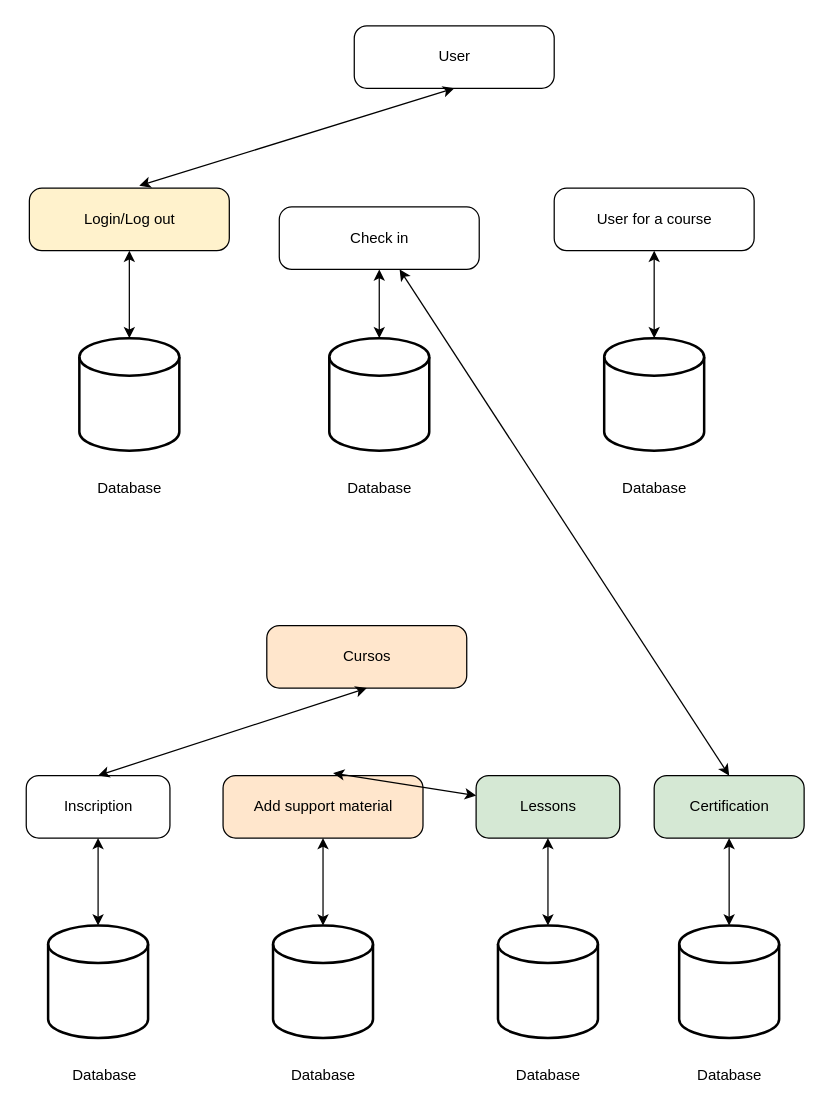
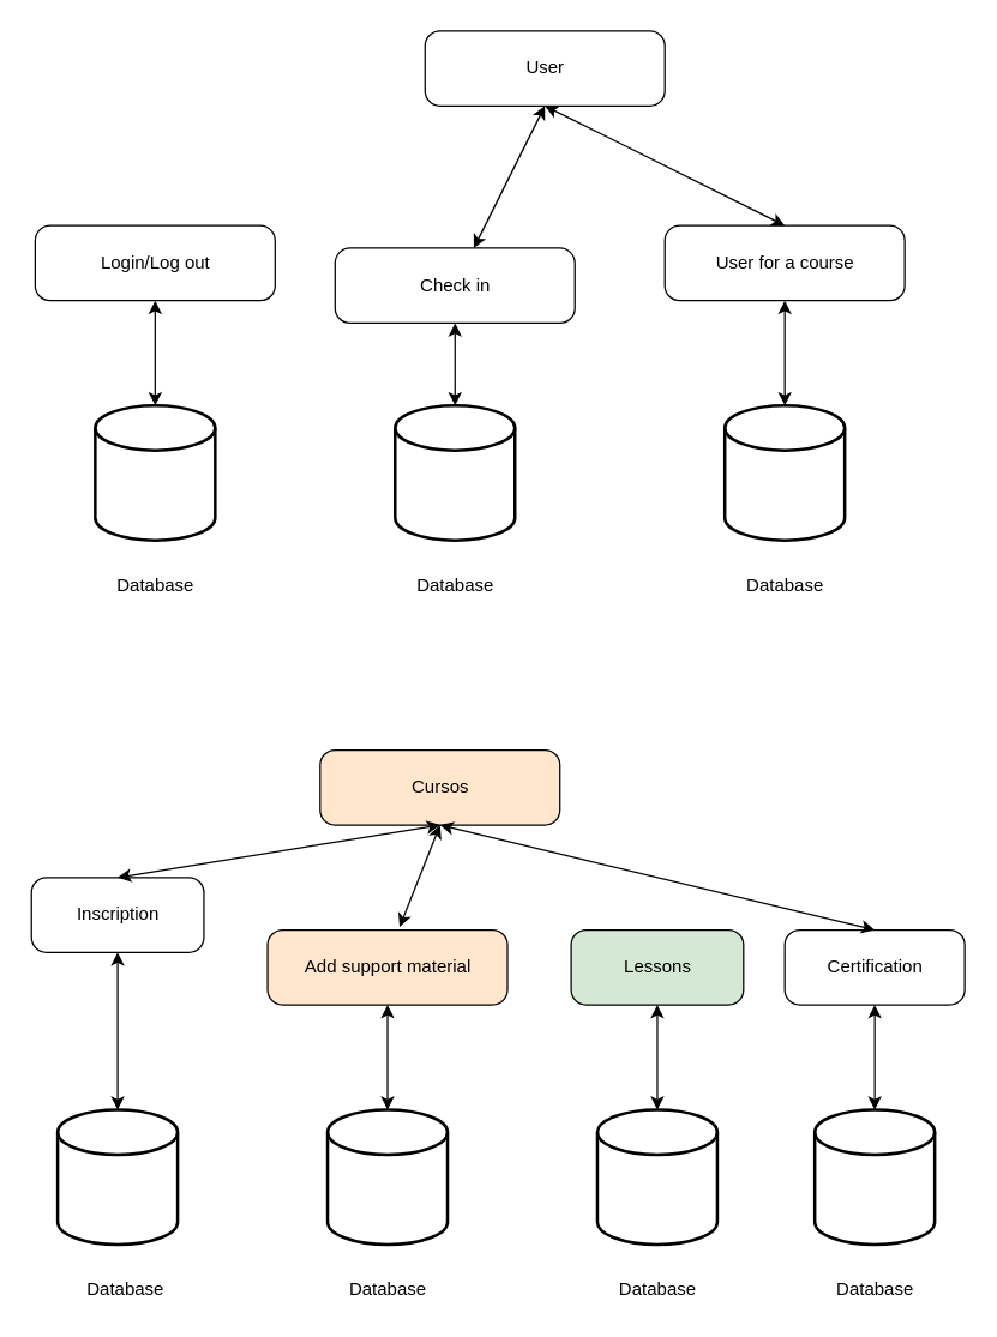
  <mxCell id="0" />
  <mxCell id="1" parent="0" />
  <mxCell id="2" value="User" style="html=1;dashed=0;rounded=1;absoluteArcSize=1;arcSize=20;verticalAlign=middle;align=center;" parent="1" vertex="1"><mxGeometry x="283" y="20" width="160" height="50" as="geometry" /></mxCell>
- <mxCell id="3" value="Login/Log out" style="html=1;dashed=0;rounded=1;absoluteArcSize=1;arcSize=20;verticalAlign=middle;align=center;fillColor=#fff2cc;" parent="1" vertex="1"><mxGeometry x="23" y="150" width="160" height="50" as="geometry" /></mxCell>
+ <mxCell id="3" value="Login/Log out" style="html=1;dashed=0;rounded=1;absoluteArcSize=1;arcSize=20;verticalAlign=middle;align=center;" parent="1" vertex="1"><mxGeometry x="23" y="150" width="160" height="50" as="geometry" /></mxCell>
  <mxCell id="4" value="Check in" style="html=1;dashed=0;rounded=1;absoluteArcSize=1;arcSize=20;verticalAlign=middle;align=center;" parent="1" vertex="1"><mxGeometry x="223" y="165" width="160" height="50" as="geometry" /></mxCell>
  <mxCell id="5" value="User for a course" style="html=1;dashed=0;rounded=1;absoluteArcSize=1;arcSize=20;verticalAlign=middle;align=center;" parent="1" vertex="1"><mxGeometry x="443" y="150" width="160" height="50" as="geometry" /></mxCell>
- <mxCell id="6" value="" style="endArrow=classic;startArrow=classic;html=1;exitX=0.55;exitY=-0.04;exitDx=0;exitDy=0;exitPerimeter=0;entryX=0.5;entryY=1;entryDx=0;entryDy=0;" parent="1" source="3" target="2" edge="1"><mxGeometry width="50" height="50" relative="1" as="geometry"><mxPoint x="133" y="130" as="sourcePoint" /><mxPoint x="283" y="80" as="targetPoint" /></mxGeometry></mxCell>
+ <mxCell id="7" value="" style="endArrow=classic;startArrow=classic;html=1;entryX=0.5;entryY=1;entryDx=0;entryDy=0;" parent="1" source="4" target="2" edge="1"><mxGeometry width="50" height="50" relative="1" as="geometry"><mxPoint x="203" y="203" as="sourcePoint" /><mxPoint x="315" y="100" as="targetPoint" /></mxGeometry></mxCell>
+ <mxCell id="8" value="" style="endArrow=classic;startArrow=classic;html=1;entryX=0.5;entryY=1;entryDx=0;entryDy=0;exitX=0.5;exitY=0;exitDx=0;exitDy=0;" parent="1" source="5" target="2" edge="1"><mxGeometry width="50" height="50" relative="1" as="geometry"><mxPoint x="403" y="173" as="sourcePoint" /><mxPoint x="515" y="70" as="targetPoint" /></mxGeometry></mxCell>
  <mxCell id="9" value="" style="strokeWidth=2;html=1;shape=mxgraph.flowchart.database;whiteSpace=wrap;" parent="1" vertex="1"><mxGeometry x="63" y="270" width="80" height="90" as="geometry" /></mxCell>
  <mxCell id="10" value="" style="endArrow=classic;startArrow=classic;html=1;entryX=0.5;entryY=1;entryDx=0;entryDy=0;exitX=0.5;exitY=0;exitDx=0;exitDy=0;exitPerimeter=0;" parent="1" source="9" target="3" edge="1"><mxGeometry width="50" height="50" relative="1" as="geometry"><mxPoint x="183" y="300" as="sourcePoint" /><mxPoint x="233" y="250" as="targetPoint" /></mxGeometry></mxCell>
  <mxCell id="11" value="" style="strokeWidth=2;html=1;shape=mxgraph.flowchart.database;whiteSpace=wrap;" parent="1" vertex="1"><mxGeometry x="263" y="270" width="80" height="90" as="geometry" /></mxCell>
  <mxCell id="12" value="" style="endArrow=classic;startArrow=classic;html=1;exitX=0.5;exitY=0;exitDx=0;exitDy=0;exitPerimeter=0;entryX=0.5;entryY=1;entryDx=0;entryDy=0;" parent="1" source="11" target="4" edge="1"><mxGeometry width="50" height="50" relative="1" as="geometry"><mxPoint x="383" y="300" as="sourcePoint" /><mxPoint x="313" y="230" as="targetPoint" /></mxGeometry></mxCell>
  <mxCell id="13" value="" style="strokeWidth=2;html=1;shape=mxgraph.flowchart.database;whiteSpace=wrap;" parent="1" vertex="1"><mxGeometry x="483" y="270" width="80" height="90" as="geometry" /></mxCell>
  <mxCell id="14" value="" style="endArrow=classic;startArrow=classic;html=1;exitX=0.5;exitY=0;exitDx=0;exitDy=0;exitPerimeter=0;entryX=0.5;entryY=1;entryDx=0;entryDy=0;" parent="1" source="13" target="5" edge="1"><mxGeometry width="50" height="50" relative="1" as="geometry"><mxPoint x="613" y="300" as="sourcePoint" /><mxPoint x="553" y="230" as="targetPoint" /></mxGeometry></mxCell>
  <mxCell id="15" value="Database" style="text;html=1;align=center;verticalAlign=middle;resizable=0;points=[];autosize=1;" parent="1" vertex="1"><mxGeometry x="68" y="380" width="70" height="20" as="geometry" /></mxCell>
  <mxCell id="16" value="Database" style="text;html=1;align=center;verticalAlign=middle;resizable=0;points=[];autosize=1;" parent="1" vertex="1"><mxGeometry x="268" y="380" width="70" height="20" as="geometry" /></mxCell>
  <mxCell id="17" value="Database" style="text;html=1;align=center;verticalAlign=middle;resizable=0;points=[];autosize=1;" parent="1" vertex="1"><mxGeometry x="488" y="380" width="70" height="20" as="geometry" /></mxCell>
  <mxCell id="18" value="Cursos" style="html=1;dashed=0;rounded=1;absoluteArcSize=1;arcSize=20;verticalAlign=middle;align=center;fillColor=#ffe6cc;" parent="1" vertex="1"><mxGeometry x="213" y="500" width="160" height="50" as="geometry" /></mxCell>
  <mxCell id="19" value="Add support material" style="html=1;dashed=0;rounded=1;absoluteArcSize=1;arcSize=20;verticalAlign=middle;align=center;fillColor=#ffe6cc;" parent="1" vertex="1"><mxGeometry x="178" y="620" width="160" height="50" as="geometry" /></mxCell>
  <mxCell id="20" value="Lessons" style="html=1;dashed=0;rounded=1;absoluteArcSize=1;arcSize=20;verticalAlign=middle;align=center;fillColor=#d5e8d4;" parent="1" vertex="1"><mxGeometry x="380.5" y="620" width="115" height="50" as="geometry" /></mxCell>
- <mxCell id="21" value="Certification" style="html=1;dashed=0;rounded=1;absoluteArcSize=1;arcSize=20;verticalAlign=middle;align=center;fillColor=#d5e8d4;" parent="1" vertex="1"><mxGeometry x="523" y="620" width="120" height="50" as="geometry" /></mxCell>
- <mxCell id="22" value="" style="endArrow=classic;startArrow=classic;html=1;exitX=0.55;exitY=-0.04;exitDx=0;exitDy=0;exitPerimeter=0;" parent="1" source="19" target="20" edge="1"><mxGeometry width="50" height="50" relative="1" as="geometry"><mxPoint x="123" y="610" as="sourcePoint" /><mxPoint x="273" y="560" as="targetPoint" /></mxGeometry></mxCell>
- <mxCell id="23" value="" style="endArrow=classic;startArrow=classic;html=1;exitX=0.5;exitY=0;exitDx=0;exitDy=0;" parent="1" source="21" target="4" edge="1"><mxGeometry width="50" height="50" relative="1" as="geometry"><mxPoint x="393" y="653" as="sourcePoint" /><mxPoint x="505" y="550" as="targetPoint" /></mxGeometry></mxCell>
+ <mxCell id="21" value="Certification" style="html=1;dashed=0;rounded=1;absoluteArcSize=1;arcSize=20;verticalAlign=middle;align=center;" parent="1" vertex="1"><mxGeometry x="523" y="620" width="120" height="50" as="geometry" /></mxCell>
+ <mxCell id="22" value="" style="endArrow=classic;startArrow=classic;html=1;exitX=0.55;exitY=-0.04;exitDx=0;exitDy=0;exitPerimeter=0;entryX=0.5;entryY=1;entryDx=0;entryDy=0;" parent="1" source="19" target="18" edge="1"><mxGeometry width="50" height="50" relative="1" as="geometry"><mxPoint x="123" y="610" as="sourcePoint" /><mxPoint x="273" y="560" as="targetPoint" /></mxGeometry></mxCell>
+ <mxCell id="23" value="" style="endArrow=classic;startArrow=classic;html=1;entryX=0.5;entryY=1;entryDx=0;entryDy=0;exitX=0.5;exitY=0;exitDx=0;exitDy=0;" parent="1" source="21" target="18" edge="1"><mxGeometry width="50" height="50" relative="1" as="geometry"><mxPoint x="393" y="653" as="sourcePoint" /><mxPoint x="505" y="550" as="targetPoint" /></mxGeometry></mxCell>
  <mxCell id="24" value="" style="strokeWidth=2;html=1;shape=mxgraph.flowchart.database;whiteSpace=wrap;" parent="1" vertex="1"><mxGeometry x="218" y="740" width="80" height="90" as="geometry" /></mxCell>
  <mxCell id="25" value="" style="endArrow=classic;startArrow=classic;html=1;entryX=0.5;entryY=1;entryDx=0;entryDy=0;exitX=0.5;exitY=0;exitDx=0;exitDy=0;exitPerimeter=0;" parent="1" source="24" target="19" edge="1"><mxGeometry width="50" height="50" relative="1" as="geometry"><mxPoint x="283" y="770" as="sourcePoint" /><mxPoint x="333" y="720" as="targetPoint" /></mxGeometry></mxCell>
  <mxCell id="26" value="" style="strokeWidth=2;html=1;shape=mxgraph.flowchart.database;whiteSpace=wrap;" parent="1" vertex="1"><mxGeometry x="398" y="740" width="80" height="90" as="geometry" /></mxCell>
  <mxCell id="27" value="" style="endArrow=classic;startArrow=classic;html=1;exitX=0.5;exitY=0;exitDx=0;exitDy=0;exitPerimeter=0;entryX=0.5;entryY=1;entryDx=0;entryDy=0;" parent="1" source="26" target="20" edge="1"><mxGeometry width="50" height="50" relative="1" as="geometry"><mxPoint x="483" y="770" as="sourcePoint" /><mxPoint x="413" y="700" as="targetPoint" /></mxGeometry></mxCell>
  <mxCell id="28" value="" style="strokeWidth=2;html=1;shape=mxgraph.flowchart.database;whiteSpace=wrap;" parent="1" vertex="1"><mxGeometry x="543" y="740" width="80" height="90" as="geometry" /></mxCell>
  <mxCell id="29" value="" style="endArrow=classic;startArrow=classic;html=1;exitX=0.5;exitY=0;exitDx=0;exitDy=0;exitPerimeter=0;entryX=0.5;entryY=1;entryDx=0;entryDy=0;" parent="1" source="28" target="21" edge="1"><mxGeometry width="50" height="50" relative="1" as="geometry"><mxPoint x="713" y="770" as="sourcePoint" /><mxPoint x="653" y="700" as="targetPoint" /></mxGeometry></mxCell>
  <mxCell id="30" value="Database" style="text;html=1;align=center;verticalAlign=middle;resizable=0;points=[];autosize=1;" parent="1" vertex="1"><mxGeometry x="223" y="850" width="70" height="20" as="geometry" /></mxCell>
  <mxCell id="31" value="Database" style="text;html=1;align=center;verticalAlign=middle;resizable=0;points=[];autosize=1;" parent="1" vertex="1"><mxGeometry x="403" y="850" width="70" height="20" as="geometry" /></mxCell>
  <mxCell id="32" value="Database" style="text;html=1;align=center;verticalAlign=middle;resizable=0;points=[];autosize=1;" parent="1" vertex="1"><mxGeometry x="548" y="850" width="70" height="20" as="geometry" /></mxCell>
- <mxCell id="33" value="Inscription" style="html=1;dashed=0;rounded=1;absoluteArcSize=1;arcSize=20;verticalAlign=middle;align=center;" parent="1" vertex="1"><mxGeometry x="20.5" y="620" width="115" height="50" as="geometry" /></mxCell>
+ <mxCell id="33" value="Inscription" style="html=1;dashed=0;rounded=1;absoluteArcSize=1;arcSize=20;verticalAlign=middle;align=center;" parent="1" vertex="1"><mxGeometry x="20.5" y="585" width="115" height="50" as="geometry" /></mxCell>
  <mxCell id="34" value="" style="strokeWidth=2;html=1;shape=mxgraph.flowchart.database;whiteSpace=wrap;" parent="1" vertex="1"><mxGeometry x="38" y="740" width="80" height="90" as="geometry" /></mxCell>
  <mxCell id="35" value="" style="endArrow=classic;startArrow=classic;html=1;entryX=0.5;entryY=1;entryDx=0;entryDy=0;exitX=0.5;exitY=0;exitDx=0;exitDy=0;exitPerimeter=0;" parent="1" source="34" target="33" edge="1"><mxGeometry width="50" height="50" relative="1" as="geometry"><mxPoint x="158" y="770" as="sourcePoint" /><mxPoint x="208" y="720" as="targetPoint" /></mxGeometry></mxCell>
  <mxCell id="36" value="Database" style="text;html=1;align=center;verticalAlign=middle;resizable=0;points=[];autosize=1;" parent="1" vertex="1"><mxGeometry x="48" y="850" width="70" height="20" as="geometry" /></mxCell>
  <mxCell id="37" value="" style="endArrow=classic;startArrow=classic;html=1;exitX=0.5;exitY=0;exitDx=0;exitDy=0;entryX=0.5;entryY=1;entryDx=0;entryDy=0;" parent="1" source="33" target="18" edge="1"><mxGeometry width="50" height="50" relative="1" as="geometry"><mxPoint x="96" y="568" as="sourcePoint" /><mxPoint x="123" y="500" as="targetPoint" /></mxGeometry></mxCell>
